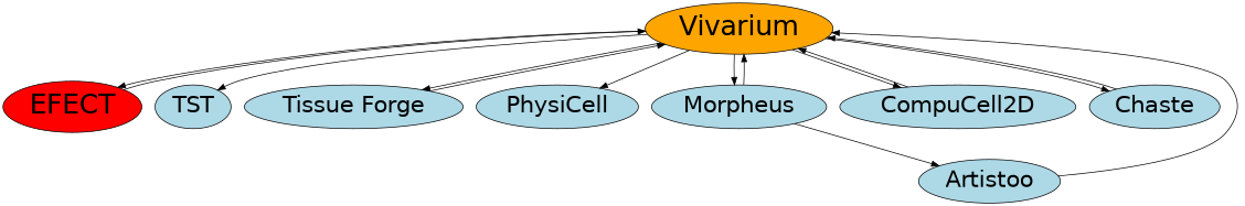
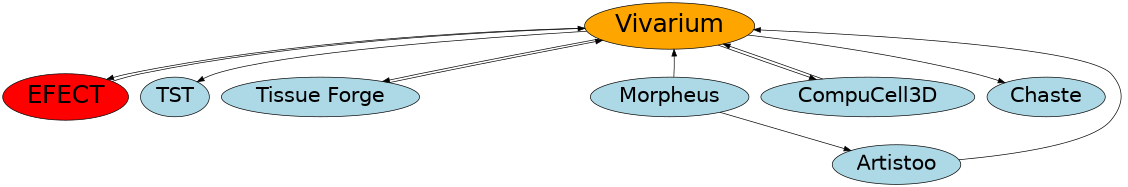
  digraph {
    fontname="DejaVu Sans"
    splines=true
    node [fillcolor=lightblue fontname="DejaVu Sans" fontsize=30 shape=ellipse style=filled]
    edge [fontname="DejaVu Sans"]
    Vivarium [fillcolor=orange fontsize=36]
    EFECT [fillcolor=red fontsize=36]
    TST
    "Tissue Forge"
-   PhysiCell
    Morpheus
-   CompuCell3D [label=CompuCell2D]
+   CompuCell3D
    Chaste
    Artistoo
    Vivarium -> EFECT
    Vivarium -> TST
    Vivarium -> "Tissue Forge"
-   Vivarium -> PhysiCell
-   Vivarium -> Morpheus
    Vivarium -> CompuCell3D
    Vivarium -> Chaste
    EFECT -> Vivarium
    "Tissue Forge" -> Vivarium
    Morpheus -> Vivarium
    Morpheus -> Artistoo
    CompuCell3D -> Vivarium
-   Chaste -> Vivarium
    Artistoo -> Vivarium
  }
